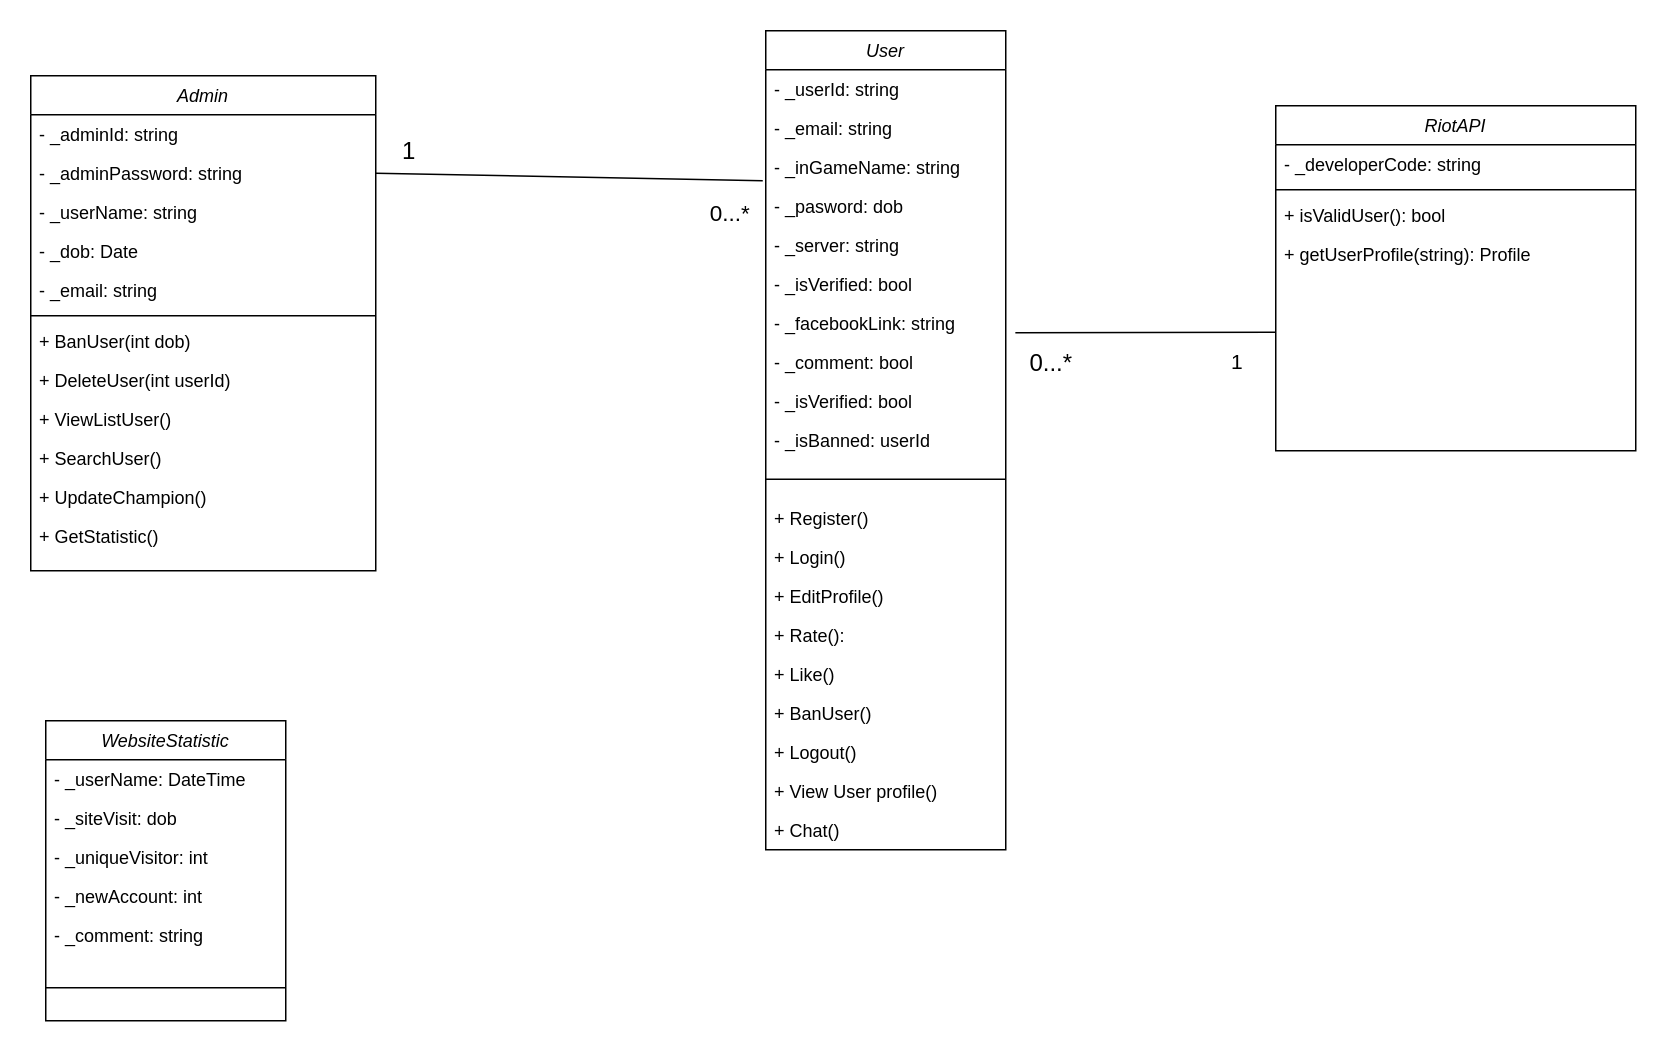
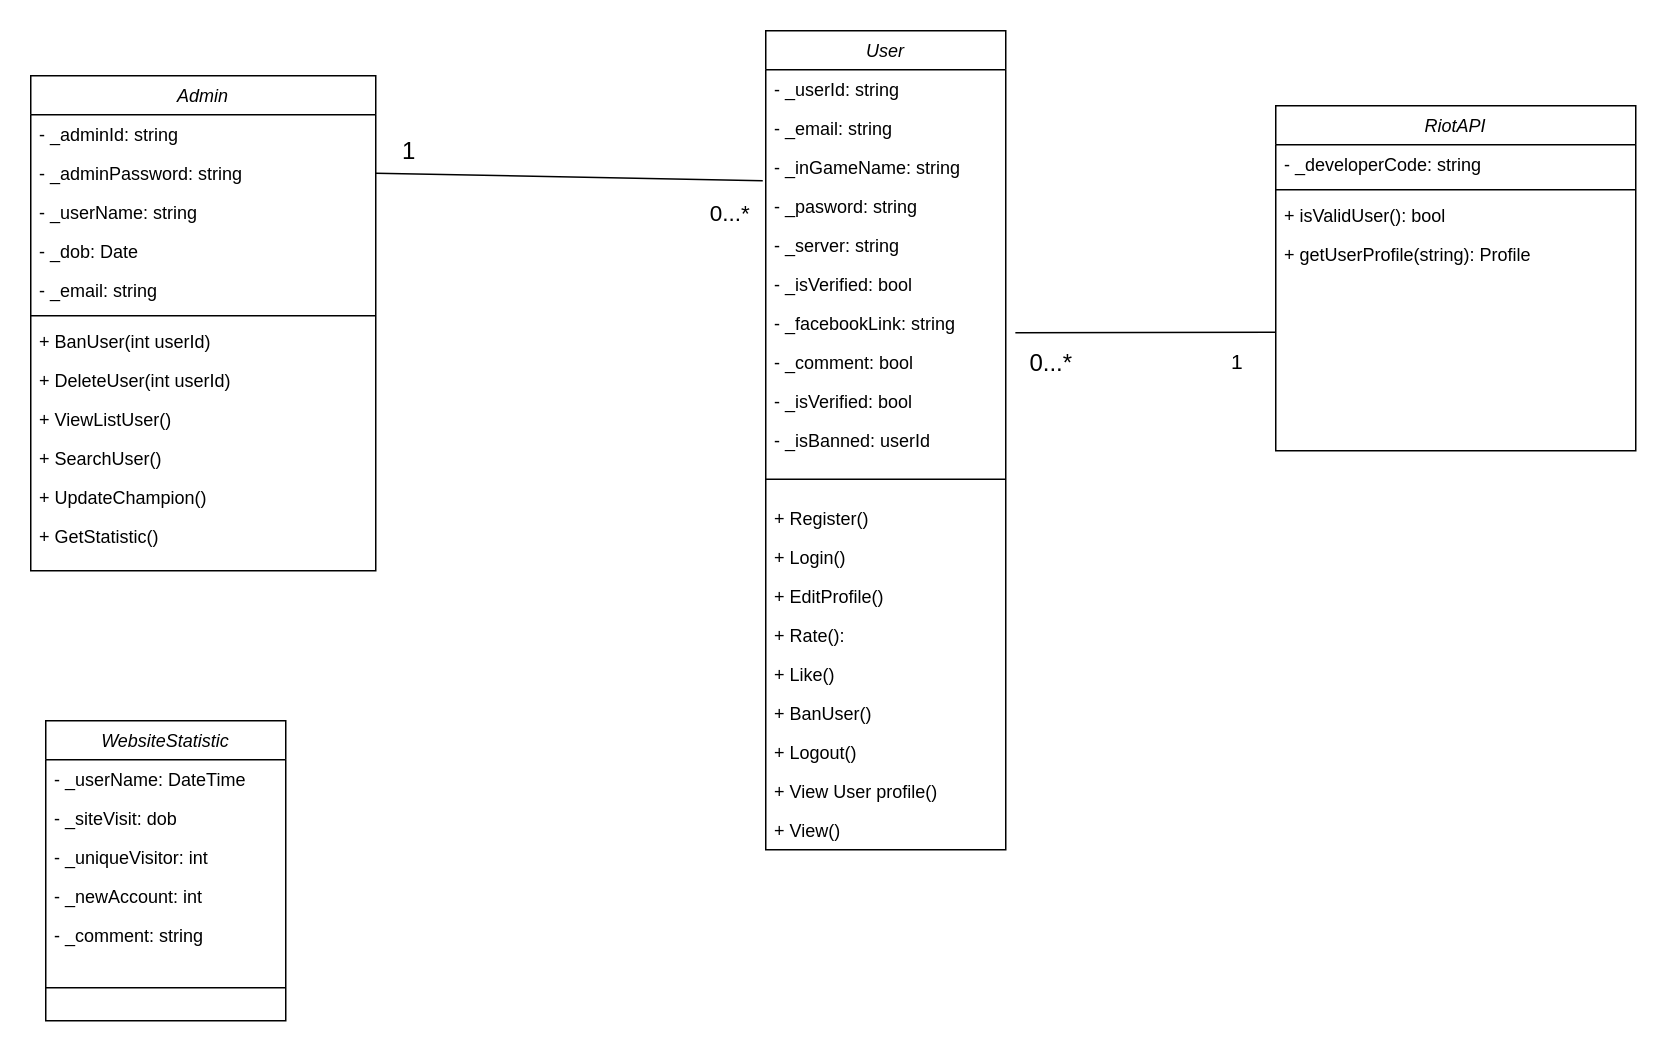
  <mxCell id="0" />
  <mxCell id="1" parent="0" />
  <mxCell id="2" value="User" style="swimlane;fontStyle=2;align=center;verticalAlign=top;childLayout=stackLayout;horizontal=1;startSize=26;horizontalStack=0;resizeParent=1;resizeLast=0;collapsible=1;marginBottom=0;rounded=0;shadow=0;strokeWidth=1;" parent="1" vertex="1"><mxGeometry x="510" y="20" width="160" height="546" as="geometry"><mxRectangle x="230" y="140" width="160" height="26" as="alternateBounds" /></mxGeometry></mxCell>
  <mxCell id="3" value="- _userId: string" style="text;align=left;verticalAlign=top;spacingLeft=4;spacingRight=4;overflow=hidden;rotatable=0;points=[[0,0.5],[1,0.5]];portConstraint=eastwest;" parent="2" vertex="1"><mxGeometry y="26" width="160" height="26" as="geometry" /></mxCell>
  <mxCell id="4" value="- _email: string" style="text;align=left;verticalAlign=top;spacingLeft=4;spacingRight=4;overflow=hidden;rotatable=0;points=[[0,0.5],[1,0.5]];portConstraint=eastwest;rounded=0;shadow=0;html=0;" vertex="1" parent="2"><mxGeometry y="52" width="160" height="26" as="geometry" /></mxCell>
  <mxCell id="5" value="- _inGameName: string" style="text;align=left;verticalAlign=top;spacingLeft=4;spacingRight=4;overflow=hidden;rotatable=0;points=[[0,0.5],[1,0.5]];portConstraint=eastwest;rounded=0;shadow=0;html=0;" parent="2" vertex="1"><mxGeometry y="78" width="160" height="26" as="geometry" /></mxCell>
- <mxCell id="6" value="- _pasword: dob" style="text;align=left;verticalAlign=top;spacingLeft=4;spacingRight=4;overflow=hidden;rotatable=0;points=[[0,0.5],[1,0.5]];portConstraint=eastwest;rounded=0;shadow=0;html=0;" parent="2" vertex="1"><mxGeometry y="104" width="160" height="26" as="geometry" /></mxCell>
+ <mxCell id="6" value="- _pasword: string" style="text;align=left;verticalAlign=top;spacingLeft=4;spacingRight=4;overflow=hidden;rotatable=0;points=[[0,0.5],[1,0.5]];portConstraint=eastwest;rounded=0;shadow=0;html=0;" parent="2" vertex="1"><mxGeometry y="104" width="160" height="26" as="geometry" /></mxCell>
  <mxCell id="7" value="- _server: string" style="text;align=left;verticalAlign=top;spacingLeft=4;spacingRight=4;overflow=hidden;rotatable=0;points=[[0,0.5],[1,0.5]];portConstraint=eastwest;rounded=0;shadow=0;html=0;" parent="2" vertex="1"><mxGeometry y="130" width="160" height="26" as="geometry" /></mxCell>
  <mxCell id="8" value="- _isVerified: bool" style="text;align=left;verticalAlign=top;spacingLeft=4;spacingRight=4;overflow=hidden;rotatable=0;points=[[0,0.5],[1,0.5]];portConstraint=eastwest;rounded=0;shadow=0;html=0;" parent="2" vertex="1"><mxGeometry y="156" width="160" height="26" as="geometry" /></mxCell>
  <mxCell id="9" value="- _facebookLink: string" style="text;align=left;verticalAlign=top;spacingLeft=4;spacingRight=4;overflow=hidden;rotatable=0;points=[[0,0.5],[1,0.5]];portConstraint=eastwest;rounded=0;shadow=0;html=0;" parent="2" vertex="1"><mxGeometry y="182" width="160" height="26" as="geometry" /></mxCell>
  <mxCell id="10" value="- _comment: bool" style="text;align=left;verticalAlign=top;spacingLeft=4;spacingRight=4;overflow=hidden;rotatable=0;points=[[0,0.5],[1,0.5]];portConstraint=eastwest;rounded=0;shadow=0;html=0;" parent="2" vertex="1"><mxGeometry y="208" width="160" height="26" as="geometry" /></mxCell>
  <mxCell id="11" value="- _isVerified: bool" style="text;align=left;verticalAlign=top;spacingLeft=4;spacingRight=4;overflow=hidden;rotatable=0;points=[[0,0.5],[1,0.5]];portConstraint=eastwest;rounded=0;shadow=0;html=0;" vertex="1" parent="2"><mxGeometry y="234" width="160" height="26" as="geometry" /></mxCell>
  <mxCell id="12" value="- _isBanned: userId" style="text;align=left;verticalAlign=top;spacingLeft=4;spacingRight=4;overflow=hidden;rotatable=0;points=[[0,0.5],[1,0.5]];portConstraint=eastwest;rounded=0;shadow=0;html=0;" parent="2" vertex="1"><mxGeometry y="260" width="160" height="26" as="geometry" /></mxCell>
  <mxCell id="13" value="" style="line;html=1;strokeWidth=1;align=left;verticalAlign=middle;spacingTop=-1;spacingLeft=3;spacingRight=3;rotatable=0;labelPosition=right;points=[];portConstraint=eastwest;" parent="2" vertex="1"><mxGeometry y="286" width="160" height="26" as="geometry" /></mxCell>
  <mxCell id="14" value="+ Register()" style="text;align=left;verticalAlign=top;spacingLeft=4;spacingRight=4;overflow=hidden;rotatable=0;points=[[0,0.5],[1,0.5]];portConstraint=eastwest;rounded=0;shadow=0;html=0;" parent="2" vertex="1"><mxGeometry y="312" width="160" height="26" as="geometry" /></mxCell>
  <mxCell id="15" value="+ Login()" style="text;align=left;verticalAlign=top;spacingLeft=4;spacingRight=4;overflow=hidden;rotatable=0;points=[[0,0.5],[1,0.5]];portConstraint=eastwest;rounded=0;shadow=0;html=0;" parent="2" vertex="1"><mxGeometry y="338" width="160" height="26" as="geometry" /></mxCell>
  <mxCell id="16" value="+ EditProfile()" style="text;align=left;verticalAlign=top;spacingLeft=4;spacingRight=4;overflow=hidden;rotatable=0;points=[[0,0.5],[1,0.5]];portConstraint=eastwest;rounded=0;shadow=0;html=0;" vertex="1" parent="2"><mxGeometry y="364" width="160" height="26" as="geometry" /></mxCell>
  <mxCell id="17" value="+ Rate():" style="text;align=left;verticalAlign=top;spacingLeft=4;spacingRight=4;overflow=hidden;rotatable=0;points=[[0,0.5],[1,0.5]];portConstraint=eastwest;rounded=0;shadow=0;html=0;" parent="2" vertex="1"><mxGeometry y="390" width="160" height="26" as="geometry" /></mxCell>
  <mxCell id="18" value="+ Like()" style="text;align=left;verticalAlign=top;spacingLeft=4;spacingRight=4;overflow=hidden;rotatable=0;points=[[0,0.5],[1,0.5]];portConstraint=eastwest;rounded=0;shadow=0;html=0;" parent="2" vertex="1"><mxGeometry y="416" width="160" height="26" as="geometry" /></mxCell>
  <mxCell id="19" value="+ BanUser()" style="text;align=left;verticalAlign=top;spacingLeft=4;spacingRight=4;overflow=hidden;rotatable=0;points=[[0,0.5],[1,0.5]];portConstraint=eastwest;rounded=0;shadow=0;html=0;" parent="2" vertex="1"><mxGeometry y="442" width="160" height="26" as="geometry" /></mxCell>
  <mxCell id="20" value="+ Logout()" style="text;align=left;verticalAlign=top;spacingLeft=4;spacingRight=4;overflow=hidden;rotatable=0;points=[[0,0.5],[1,0.5]];portConstraint=eastwest;rounded=0;shadow=0;html=0;" parent="2" vertex="1"><mxGeometry y="468" width="160" height="26" as="geometry" /></mxCell>
  <mxCell id="21" value="+ View User profile()" style="text;align=left;verticalAlign=top;spacingLeft=4;spacingRight=4;overflow=hidden;rotatable=0;points=[[0,0.5],[1,0.5]];portConstraint=eastwest;rounded=0;shadow=0;html=0;" vertex="1" parent="2"><mxGeometry y="494" width="160" height="26" as="geometry" /></mxCell>
- <mxCell id="22" value="+ Chat()" style="text;align=left;verticalAlign=top;spacingLeft=4;spacingRight=4;overflow=hidden;rotatable=0;points=[[0,0.5],[1,0.5]];portConstraint=eastwest;rounded=0;shadow=0;html=0;" vertex="1" parent="2"><mxGeometry y="520" width="160" height="26" as="geometry" /></mxCell>
+ <mxCell id="22" value="+ View()" style="text;align=left;verticalAlign=top;spacingLeft=4;spacingRight=4;overflow=hidden;rotatable=0;points=[[0,0.5],[1,0.5]];portConstraint=eastwest;rounded=0;shadow=0;html=0;" vertex="1" parent="2"><mxGeometry y="520" width="160" height="26" as="geometry" /></mxCell>
  <mxCell id="23" value="Admin" style="swimlane;fontStyle=2;align=center;verticalAlign=top;childLayout=stackLayout;horizontal=1;startSize=26;horizontalStack=0;resizeParent=1;resizeLast=0;collapsible=1;marginBottom=0;rounded=0;shadow=0;strokeWidth=1;" parent="1" vertex="1"><mxGeometry x="20" y="50" width="230" height="330" as="geometry"><mxRectangle x="230" y="140" width="160" height="26" as="alternateBounds" /></mxGeometry></mxCell>
  <mxCell id="24" value="- _adminId: string" style="text;align=left;verticalAlign=top;spacingLeft=4;spacingRight=4;overflow=hidden;rotatable=0;points=[[0,0.5],[1,0.5]];portConstraint=eastwest;" parent="23" vertex="1"><mxGeometry y="26" width="230" height="26" as="geometry" /></mxCell>
  <mxCell id="25" value="- _adminPassword: string" style="text;align=left;verticalAlign=top;spacingLeft=4;spacingRight=4;overflow=hidden;rotatable=0;points=[[0,0.5],[1,0.5]];portConstraint=eastwest;rounded=0;shadow=0;html=0;" parent="23" vertex="1"><mxGeometry y="52" width="230" height="26" as="geometry" /></mxCell>
  <mxCell id="26" value="- _userName: string" style="text;align=left;verticalAlign=top;spacingLeft=4;spacingRight=4;overflow=hidden;rotatable=0;points=[[0,0.5],[1,0.5]];portConstraint=eastwest;rounded=0;shadow=0;html=0;" parent="23" vertex="1"><mxGeometry y="78" width="230" height="26" as="geometry" /></mxCell>
  <mxCell id="27" value="- _dob: Date" style="text;align=left;verticalAlign=top;spacingLeft=4;spacingRight=4;overflow=hidden;rotatable=0;points=[[0,0.5],[1,0.5]];portConstraint=eastwest;rounded=0;shadow=0;html=0;" parent="23" vertex="1"><mxGeometry y="104" width="230" height="26" as="geometry" /></mxCell>
  <mxCell id="28" value="- _email: string" style="text;align=left;verticalAlign=top;spacingLeft=4;spacingRight=4;overflow=hidden;rotatable=0;points=[[0,0.5],[1,0.5]];portConstraint=eastwest;rounded=0;shadow=0;html=0;" parent="23" vertex="1"><mxGeometry y="130" width="230" height="26" as="geometry" /></mxCell>
  <mxCell id="29" value="" style="line;html=1;strokeWidth=1;align=left;verticalAlign=middle;spacingTop=-1;spacingLeft=3;spacingRight=3;rotatable=0;labelPosition=right;points=[];portConstraint=eastwest;" parent="23" vertex="1"><mxGeometry y="156" width="230" height="8" as="geometry" /></mxCell>
- <mxCell id="30" value="+ BanUser(int dob)" style="text;align=left;verticalAlign=top;spacingLeft=4;spacingRight=4;overflow=hidden;rotatable=0;points=[[0,0.5],[1,0.5]];portConstraint=eastwest;rounded=0;shadow=0;html=0;" parent="23" vertex="1"><mxGeometry y="164" width="230" height="26" as="geometry" /></mxCell>
+ <mxCell id="30" value="+ BanUser(int userId)" style="text;align=left;verticalAlign=top;spacingLeft=4;spacingRight=4;overflow=hidden;rotatable=0;points=[[0,0.5],[1,0.5]];portConstraint=eastwest;rounded=0;shadow=0;html=0;" parent="23" vertex="1"><mxGeometry y="164" width="230" height="26" as="geometry" /></mxCell>
  <mxCell id="31" value="+ DeleteUser(int userId)" style="text;align=left;verticalAlign=top;spacingLeft=4;spacingRight=4;overflow=hidden;rotatable=0;points=[[0,0.5],[1,0.5]];portConstraint=eastwest;rounded=0;shadow=0;html=0;" parent="23" vertex="1"><mxGeometry y="190" width="230" height="26" as="geometry" /></mxCell>
  <mxCell id="32" value="+ ViewListUser()" style="text;align=left;verticalAlign=top;spacingLeft=4;spacingRight=4;overflow=hidden;rotatable=0;points=[[0,0.5],[1,0.5]];portConstraint=eastwest;rounded=0;shadow=0;html=0;" parent="23" vertex="1"><mxGeometry y="216" width="230" height="26" as="geometry" /></mxCell>
  <mxCell id="33" value="+ SearchUser()" style="text;align=left;verticalAlign=top;spacingLeft=4;spacingRight=4;overflow=hidden;rotatable=0;points=[[0,0.5],[1,0.5]];portConstraint=eastwest;rounded=0;shadow=0;html=0;" parent="23" vertex="1"><mxGeometry y="242" width="230" height="26" as="geometry" /></mxCell>
  <mxCell id="34" value="+ UpdateChampion()" style="text;align=left;verticalAlign=top;spacingLeft=4;spacingRight=4;overflow=hidden;rotatable=0;points=[[0,0.5],[1,0.5]];portConstraint=eastwest;rounded=0;shadow=0;html=0;" parent="23" vertex="1"><mxGeometry y="268" width="230" height="26" as="geometry" /></mxCell>
  <mxCell id="35" value="+ GetStatistic()" style="text;align=left;verticalAlign=top;spacingLeft=4;spacingRight=4;overflow=hidden;rotatable=0;points=[[0,0.5],[1,0.5]];portConstraint=eastwest;rounded=0;shadow=0;html=0;" parent="23" vertex="1"><mxGeometry y="294" width="230" height="26" as="geometry" /></mxCell>
  <mxCell id="36" value="RiotAPI" style="swimlane;fontStyle=2;align=center;verticalAlign=top;childLayout=stackLayout;horizontal=1;startSize=26;horizontalStack=0;resizeParent=1;resizeLast=0;collapsible=1;marginBottom=0;rounded=0;shadow=0;strokeWidth=1;" parent="1" vertex="1"><mxGeometry x="850" y="70" width="240" height="230" as="geometry"><mxRectangle x="230" y="140" width="160" height="26" as="alternateBounds" /></mxGeometry></mxCell>
  <mxCell id="37" value="- _developerCode: string" style="text;align=left;verticalAlign=top;spacingLeft=4;spacingRight=4;overflow=hidden;rotatable=0;points=[[0,0.5],[1,0.5]];portConstraint=eastwest;" parent="36" vertex="1"><mxGeometry y="26" width="240" height="26" as="geometry" /></mxCell>
  <mxCell id="38" value="" style="line;html=1;strokeWidth=1;align=left;verticalAlign=middle;spacingTop=-1;spacingLeft=3;spacingRight=3;rotatable=0;labelPosition=right;points=[];portConstraint=eastwest;" parent="36" vertex="1"><mxGeometry y="52" width="240" height="8" as="geometry" /></mxCell>
  <mxCell id="39" value="+ isValidUser(): bool" style="text;align=left;verticalAlign=top;spacingLeft=4;spacingRight=4;overflow=hidden;rotatable=0;points=[[0,0.5],[1,0.5]];portConstraint=eastwest;rounded=0;shadow=0;html=0;" parent="36" vertex="1"><mxGeometry y="60" width="240" height="26" as="geometry" /></mxCell>
  <mxCell id="40" value="+ getUserProfile(string): Profile" style="text;align=left;verticalAlign=top;spacingLeft=4;spacingRight=4;overflow=hidden;rotatable=0;points=[[0,0.5],[1,0.5]];portConstraint=eastwest;rounded=0;shadow=0;html=0;" parent="36" vertex="1"><mxGeometry y="86" width="240" height="26" as="geometry" /></mxCell>
  <mxCell id="41" value="WebsiteStatistic" style="swimlane;fontStyle=2;align=center;verticalAlign=top;childLayout=stackLayout;horizontal=1;startSize=26;horizontalStack=0;resizeParent=1;resizeLast=0;collapsible=1;marginBottom=0;rounded=0;shadow=0;strokeWidth=1;" vertex="1" parent="1"><mxGeometry x="30" y="480" width="160" height="200" as="geometry"><mxRectangle x="230" y="140" width="160" height="26" as="alternateBounds" /></mxGeometry></mxCell>
  <mxCell id="42" value="- _userName: DateTime" style="text;align=left;verticalAlign=top;spacingLeft=4;spacingRight=4;overflow=hidden;rotatable=0;points=[[0,0.5],[1,0.5]];portConstraint=eastwest;" vertex="1" parent="41"><mxGeometry y="26" width="160" height="26" as="geometry" /></mxCell>
  <mxCell id="43" value="- _siteVisit: dob" style="text;align=left;verticalAlign=top;spacingLeft=4;spacingRight=4;overflow=hidden;rotatable=0;points=[[0,0.5],[1,0.5]];portConstraint=eastwest;rounded=0;shadow=0;html=0;" vertex="1" parent="41"><mxGeometry y="52" width="160" height="26" as="geometry" /></mxCell>
  <mxCell id="44" value="- _uniqueVisitor: int" style="text;align=left;verticalAlign=top;spacingLeft=4;spacingRight=4;overflow=hidden;rotatable=0;points=[[0,0.5],[1,0.5]];portConstraint=eastwest;rounded=0;shadow=0;html=0;" vertex="1" parent="41"><mxGeometry y="78" width="160" height="26" as="geometry" /></mxCell>
  <mxCell id="45" value="- _newAccount: int" style="text;align=left;verticalAlign=top;spacingLeft=4;spacingRight=4;overflow=hidden;rotatable=0;points=[[0,0.5],[1,0.5]];portConstraint=eastwest;rounded=0;shadow=0;html=0;" vertex="1" parent="41"><mxGeometry y="104" width="160" height="26" as="geometry" /></mxCell>
  <mxCell id="46" value="- _comment: string" style="text;align=left;verticalAlign=top;spacingLeft=4;spacingRight=4;overflow=hidden;rotatable=0;points=[[0,0.5],[1,0.5]];portConstraint=eastwest;rounded=0;shadow=0;html=0;" vertex="1" parent="41"><mxGeometry y="130" width="160" height="26" as="geometry" /></mxCell>
  <mxCell id="47" value="" style="line;html=1;strokeWidth=1;align=left;verticalAlign=middle;spacingTop=-1;spacingLeft=3;spacingRight=3;rotatable=0;labelPosition=right;points=[];portConstraint=eastwest;" vertex="1" parent="41"><mxGeometry y="156" width="160" height="44" as="geometry" /></mxCell>
  <mxCell id="48" value="" style="endArrow=none;html=1;rounded=0;exitX=1;exitY=0.5;exitDx=0;exitDy=0;" edge="1" parent="1" source="25"><mxGeometry relative="1" as="geometry"><mxPoint x="330" y="449.3" as="sourcePoint" /><mxPoint x="508" y="120" as="targetPoint" /></mxGeometry></mxCell>
  <mxCell id="49" value="1" style="edgeLabel;html=1;align=center;verticalAlign=middle;resizable=0;points=[];fontSize=16;" vertex="1" connectable="0" parent="48"><mxGeometry x="-0.821" y="2" relative="1" as="geometry"><mxPoint x="-2" y="-14" as="offset" /></mxGeometry></mxCell>
  <mxCell id="50" value="0...*" style="edgeLabel;html=1;align=center;verticalAlign=middle;resizable=0;points=[];fontSize=15;" vertex="1" connectable="0" parent="48"><mxGeometry x="0.77" y="3" relative="1" as="geometry"><mxPoint x="7" y="24" as="offset" /></mxGeometry></mxCell>
  <mxCell id="51" value="" style="endArrow=none;html=1;rounded=0;entryX=1.04;entryY=-0.256;entryDx=0;entryDy=0;entryPerimeter=0;" edge="1" parent="1" target="10"><mxGeometry relative="1" as="geometry"><mxPoint x="850" y="221" as="sourcePoint" /><mxPoint x="580" y="570" as="targetPoint" /><Array as="points" /></mxGeometry></mxCell>
  <mxCell id="52" value="1" style="edgeLabel;html=1;align=center;verticalAlign=middle;resizable=0;points=[];fontSize=14;" vertex="1" connectable="0" parent="51"><mxGeometry x="-0.821" y="2" relative="1" as="geometry"><mxPoint x="-11" y="17" as="offset" /></mxGeometry></mxCell>
  <mxCell id="53" value="0...*" style="edgeLabel;html=1;align=center;verticalAlign=middle;resizable=0;points=[];fontSize=16;" vertex="1" connectable="0" parent="51"><mxGeometry x="0.77" y="3" relative="1" as="geometry"><mxPoint x="3" y="16" as="offset" /></mxGeometry></mxCell>
